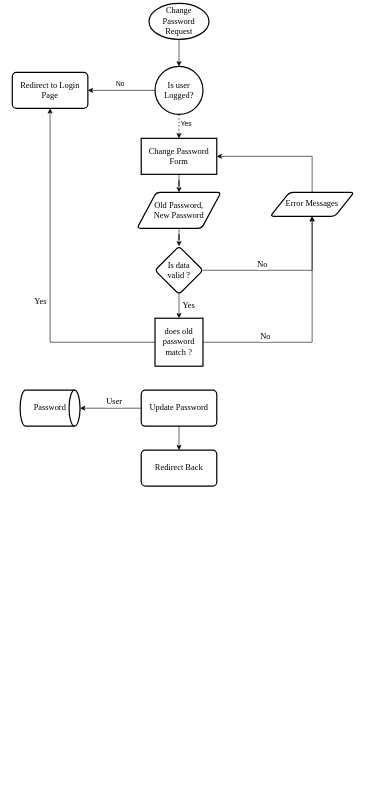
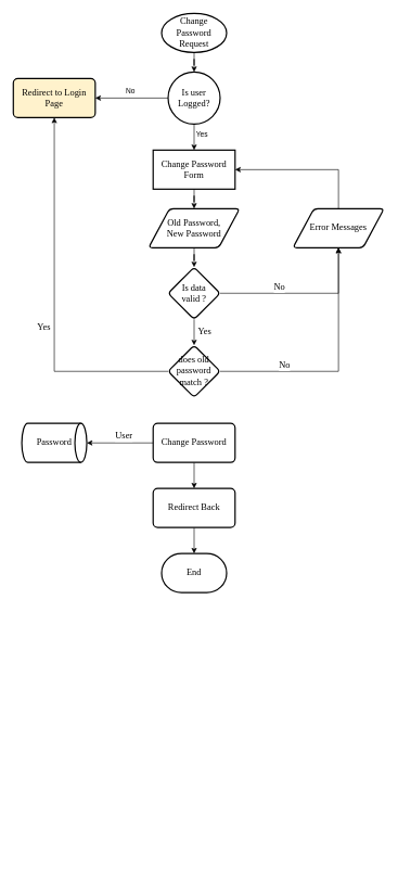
  <mxCell id="0" />
  <mxCell id="1" parent="0" />
  <mxCell id="2" value="" style="edgeStyle=elbowEdgeStyle;rounded=0;orthogonalLoop=1;jettySize=auto;html=1;" parent="1" edge="1"><mxGeometry relative="1" as="geometry"><mxPoint x="298" y="1330" as="sourcePoint" /></mxGeometry></mxCell>
  <mxCell id="3" style="edgeStyle=orthogonalEdgeStyle;rounded=0;orthogonalLoop=1;jettySize=auto;html=1;" edge="1" parent="1" source="4" target="28"><mxGeometry relative="1" as="geometry" /></mxCell>
- <mxCell id="4" value="Change Password Request" style="strokeWidth=2;html=1;shape=mxgraph.flowchart.start_1;whiteSpace=wrap;fontFamily=Times New Roman;fontSize=14;" vertex="1" parent="1"><mxGeometry x="248" y="5" width="100" height="60" as="geometry" /></mxCell>
+ <mxCell id="4" value="Change Password Request" style="strokeWidth=2;html=1;shape=mxgraph.flowchart.start_1;whiteSpace=wrap;fontFamily=Times New Roman;fontSize=14;" vertex="1" parent="1"><mxGeometry x="248" y="20" width="100" height="60" as="geometry" /></mxCell>
  <mxCell id="5" style="edgeStyle=orthogonalEdgeStyle;rounded=0;orthogonalLoop=1;jettySize=auto;html=1;fontFamily=Times New Roman;fontSize=14;" edge="1" parent="1" source="12" target="7"><mxGeometry relative="1" as="geometry"><mxPoint x="298" y="290" as="sourcePoint" /></mxGeometry></mxCell>
  <mxCell id="6" value="" style="edgeStyle=orthogonalEdgeStyle;rounded=0;orthogonalLoop=1;jettySize=auto;html=1;fontFamily=Times New Roman;fontSize=14;" edge="1" parent="1" source="7" target="11"><mxGeometry relative="1" as="geometry" /></mxCell>
  <mxCell id="7" value="Old Password,&lt;br&gt;New Password" style="shape=parallelogram;html=1;strokeWidth=2;perimeter=parallelogramPerimeter;whiteSpace=wrap;rounded=1;arcSize=12;size=0.23;fontFamily=Times New Roman;fontSize=14;" vertex="1" parent="1"><mxGeometry x="228" y="320" width="140" height="60" as="geometry" /></mxCell>
  <mxCell id="8" style="edgeStyle=orthogonalEdgeStyle;rounded=0;orthogonalLoop=1;jettySize=auto;html=1;fontFamily=Times New Roman;fontSize=14;" edge="1" parent="1" source="11" target="14"><mxGeometry relative="1" as="geometry" /></mxCell>
  <mxCell id="9" value="No" style="edgeLabel;html=1;align=center;verticalAlign=middle;resizable=0;points=[];fontSize=14;fontFamily=Times New Roman;" connectable="0" vertex="1" parent="8"><mxGeometry x="-0.195" y="3" relative="1" as="geometry"><mxPoint x="-11" y="-7" as="offset" /></mxGeometry></mxCell>
  <mxCell id="10" value="Yes" style="edgeStyle=orthogonalEdgeStyle;rounded=0;orthogonalLoop=1;jettySize=auto;html=1;fontFamily=Times New Roman;fontSize=14;" edge="1" parent="1" source="11" target="18"><mxGeometry y="16" relative="1" as="geometry"><mxPoint as="offset" /></mxGeometry></mxCell>
  <mxCell id="11" value="Is data&lt;br&gt;valid ?" style="rhombus;whiteSpace=wrap;html=1;fontSize=14;fontFamily=Times New Roman;strokeWidth=2;rounded=1;arcSize=12;" vertex="1" parent="1"><mxGeometry x="258" y="410" width="80" height="80" as="geometry" /></mxCell>
  <mxCell id="12" value="Change Password Form" style="whiteSpace=wrap;html=1;absoluteArcSize=1;arcSize=14;strokeWidth=2;fontFamily=Times New Roman;fontSize=14;rounded=0;" vertex="1" parent="1"><mxGeometry x="235" y="230" width="126" height="60" as="geometry" /></mxCell>
  <mxCell id="13" style="edgeStyle=orthogonalEdgeStyle;rounded=0;orthogonalLoop=1;jettySize=auto;html=1;fontFamily=Times New Roman;fontSize=14;" edge="1" parent="1" source="14" target="12"><mxGeometry relative="1" as="geometry"><Array as="points"><mxPoint x="520" y="260" /></Array></mxGeometry></mxCell>
- <mxCell id="14" value="Error Messages" style="shape=parallelogram;html=1;strokeWidth=2;perimeter=parallelogramPerimeter;whiteSpace=wrap;rounded=1;arcSize=12;size=0.23;fontFamily=Times New Roman;fontSize=14;" vertex="1" parent="1"><mxGeometry x="450" y="320" width="140" height="40" as="geometry" /></mxCell>
+ <mxCell id="14" value="Error Messages" style="shape=parallelogram;html=1;strokeWidth=2;perimeter=parallelogramPerimeter;whiteSpace=wrap;rounded=1;arcSize=12;size=0.23;fontFamily=Times New Roman;fontSize=14;" vertex="1" parent="1"><mxGeometry x="450" y="320" width="140" height="60" as="geometry" /></mxCell>
  <mxCell id="15" style="edgeStyle=orthogonalEdgeStyle;rounded=0;orthogonalLoop=1;jettySize=auto;html=1;fontFamily=Times New Roman;fontSize=14;" edge="1" parent="1" source="18" target="14"><mxGeometry relative="1" as="geometry" /></mxCell>
  <mxCell id="16" value="No" style="edgeLabel;html=1;align=center;verticalAlign=middle;resizable=0;points=[];fontSize=14;fontFamily=Times New Roman;" connectable="0" vertex="1" parent="15"><mxGeometry x="-0.474" y="2" relative="1" as="geometry"><mxPoint y="-8" as="offset" /></mxGeometry></mxCell>
  <mxCell id="17" value="Yes" style="edgeStyle=orthogonalEdgeStyle;rounded=0;orthogonalLoop=1;jettySize=auto;html=1;fontFamily=Times New Roman;fontSize=14;" edge="1" parent="1" source="18" target="29"><mxGeometry x="-0.143" y="16" relative="1" as="geometry"><mxPoint as="offset" /></mxGeometry></mxCell>
- <mxCell id="18" value="does old password match ?" style="whiteSpace=wrap;html=1;fontSize=14;fontFamily=Times New Roman;strokeWidth=2;arcSize=12;rounded=0;" vertex="1" parent="1"><mxGeometry x="258" y="530" width="80" height="80" as="geometry" /></mxCell>
+ <mxCell id="18" value="does old password match ?" style="rhombus;whiteSpace=wrap;html=1;fontSize=14;fontFamily=Times New Roman;strokeWidth=2;rounded=1;arcSize=12;" vertex="1" parent="1"><mxGeometry x="258" y="530" width="80" height="80" as="geometry" /></mxCell>
  <mxCell id="19" style="edgeStyle=orthogonalEdgeStyle;rounded=0;orthogonalLoop=1;jettySize=auto;html=1;fontFamily=Times New Roman;fontSize=14;" edge="1" parent="1" source="20" target="24"><mxGeometry relative="1" as="geometry" /></mxCell>
- <mxCell id="20" value="Update Password" style="rounded=1;whiteSpace=wrap;html=1;absoluteArcSize=1;arcSize=14;strokeWidth=2;fontFamily=Times New Roman;fontSize=14;" vertex="1" parent="1"><mxGeometry x="235" y="650" width="126" height="60" as="geometry" /></mxCell>
+ <mxCell id="20" value="Change Password" style="rounded=1;whiteSpace=wrap;html=1;absoluteArcSize=1;arcSize=14;strokeWidth=2;fontFamily=Times New Roman;fontSize=14;" vertex="1" parent="1"><mxGeometry x="235" y="650" width="126" height="60" as="geometry" /></mxCell>
  <mxCell id="21" value="User" style="edgeStyle=orthogonalEdgeStyle;rounded=0;orthogonalLoop=1;jettySize=auto;html=1;fontFamily=Times New Roman;fontSize=14;" edge="1" parent="1" source="20" target="22"><mxGeometry x="-0.118" y="-10" relative="1" as="geometry"><mxPoint x="100" y="780" as="sourcePoint" /><mxPoint as="offset" /></mxGeometry></mxCell>
  <mxCell id="22" value="Password" style="strokeWidth=2;html=1;shape=mxgraph.flowchart.direct_data;whiteSpace=wrap;fontFamily=Times New Roman;fontSize=14;" vertex="1" parent="1"><mxGeometry x="33" y="650" width="100" height="60" as="geometry" /></mxCell>
+ <mxCell id="23" style="edgeStyle=orthogonalEdgeStyle;rounded=0;orthogonalLoop=1;jettySize=auto;html=1;fontFamily=Times New Roman;fontSize=14;" edge="1" parent="1" source="24" target="25"><mxGeometry relative="1" as="geometry" /></mxCell>
  <mxCell id="24" value="Redirect Back" style="rounded=1;whiteSpace=wrap;html=1;absoluteArcSize=1;arcSize=14;strokeWidth=2;fontFamily=Times New Roman;fontSize=14;" vertex="1" parent="1"><mxGeometry x="235" y="750" width="126" height="60" as="geometry" /></mxCell>
+ <mxCell id="25" value="End" style="strokeWidth=2;html=1;shape=mxgraph.flowchart.terminator;whiteSpace=wrap;fontFamily=Times New Roman;fontSize=14;" vertex="1" parent="1"><mxGeometry x="248" y="850" width="100" height="60" as="geometry" /></mxCell>
  <mxCell id="26" value="No" style="edgeStyle=orthogonalEdgeStyle;rounded=0;orthogonalLoop=1;jettySize=auto;html=1;" edge="1" parent="1" source="28" target="29"><mxGeometry x="0.036" y="-10" relative="1" as="geometry"><mxPoint as="offset" /></mxGeometry></mxCell>
- <mxCell id="27" value="Yes" style="edgeStyle=orthogonalEdgeStyle;rounded=0;orthogonalLoop=1;jettySize=auto;html=1;dashed=1;" edge="1" parent="1" source="28" target="12"><mxGeometry x="-0.2" y="12" relative="1" as="geometry"><mxPoint as="offset" /></mxGeometry></mxCell>
+ <mxCell id="27" value="Yes" style="edgeStyle=orthogonalEdgeStyle;rounded=0;orthogonalLoop=1;jettySize=auto;html=1;" edge="1" parent="1" source="28" target="12"><mxGeometry x="-0.2" y="12" relative="1" as="geometry"><mxPoint as="offset" /></mxGeometry></mxCell>
  <mxCell id="28" value="Is user&lt;br&gt;Logged?" style="ellipse;whiteSpace=wrap;html=1;fontSize=14;fontFamily=Times New Roman;strokeWidth=2;arcSize=12;" vertex="1" parent="1"><mxGeometry x="258" y="110" width="80" height="80" as="geometry" /></mxCell>
- <mxCell id="29" value="Redirect to Login Page" style="rounded=1;whiteSpace=wrap;html=1;absoluteArcSize=1;arcSize=14;strokeWidth=2;fontFamily=Times New Roman;fontSize=14;" vertex="1" parent="1"><mxGeometry x="20" y="120" width="126" height="60" as="geometry" /></mxCell>
+ <mxCell id="29" value="Redirect to Login Page" style="rounded=1;whiteSpace=wrap;html=1;absoluteArcSize=1;arcSize=14;strokeWidth=2;fontFamily=Times New Roman;fontSize=14;fillColor=#fff2cc;" vertex="1" parent="1"><mxGeometry x="20" y="120" width="126" height="60" as="geometry" /></mxCell>
